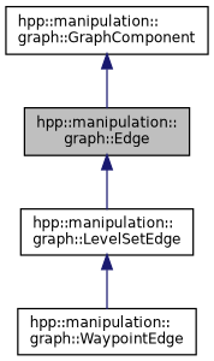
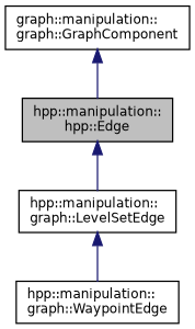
  digraph {
    node [color=black fillcolor=white fontname=Helvetica fontsize=10 shape=record style=filled]
    edge [color=midnightblue dir=back fontname=Helvetica fontsize=10 labelfontname=Helvetica labelfontsize=10 style=solid]
-   n1 [fillcolor=grey75 fontcolor=black height=0.2 label="hpp::manipulation::\lgraph::Edge" width=0.4]
+   n1 [fillcolor=grey75 fontcolor=black height=0.2 label="hpp::manipulation::\lhpp::Edge" width=0.4]
    n2 [height=0.2 label="hpp::manipulation::\lgraph::LevelSetEdge" width=0.4]
    n3 [height=0.2 label="hpp::manipulation::\lgraph::WaypointEdge" width=0.4]
-   n4 [height=0.2 label="hpp::manipulation::\lgraph::GraphComponent" width=0.4]
+   n4 [height=0.2 label="graph::manipulation::\lgraph::GraphComponent" width=0.4]
    n1 -> n2
    n2 -> n3
    n4 -> n1
  }
